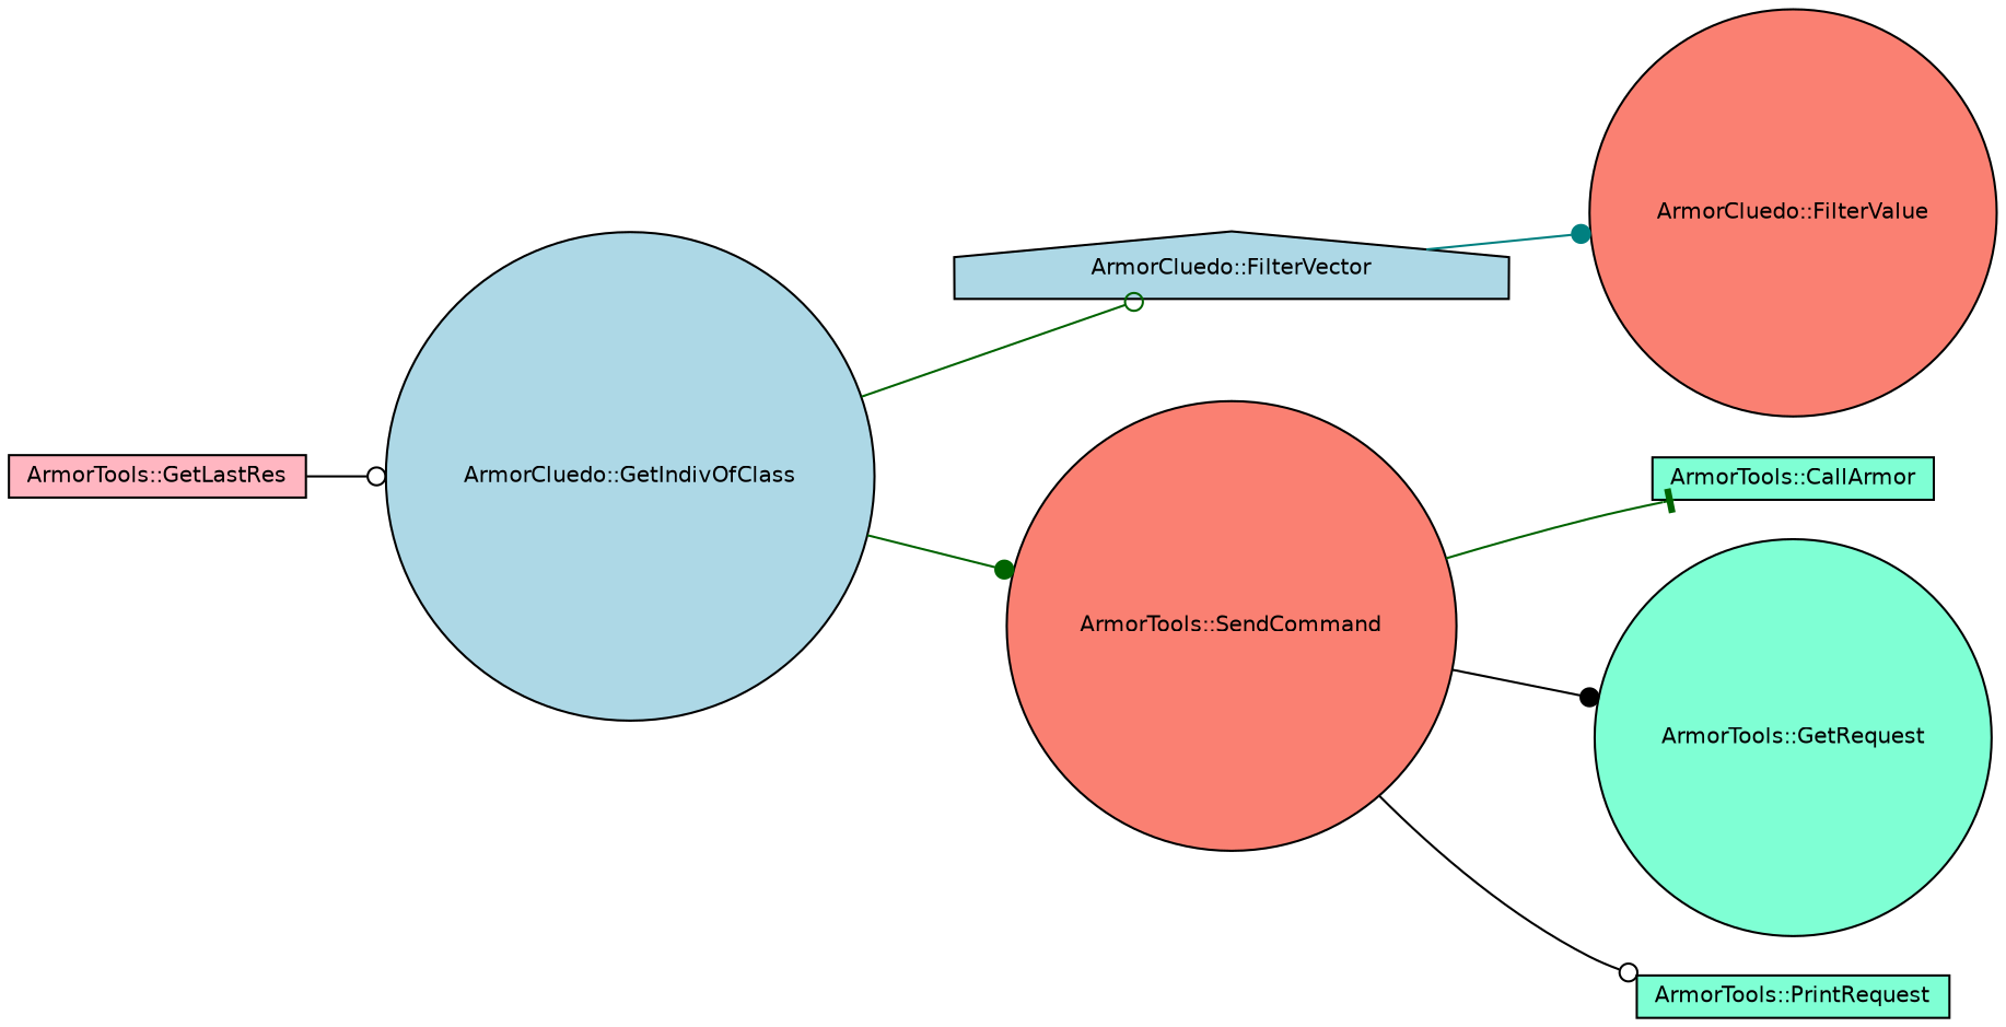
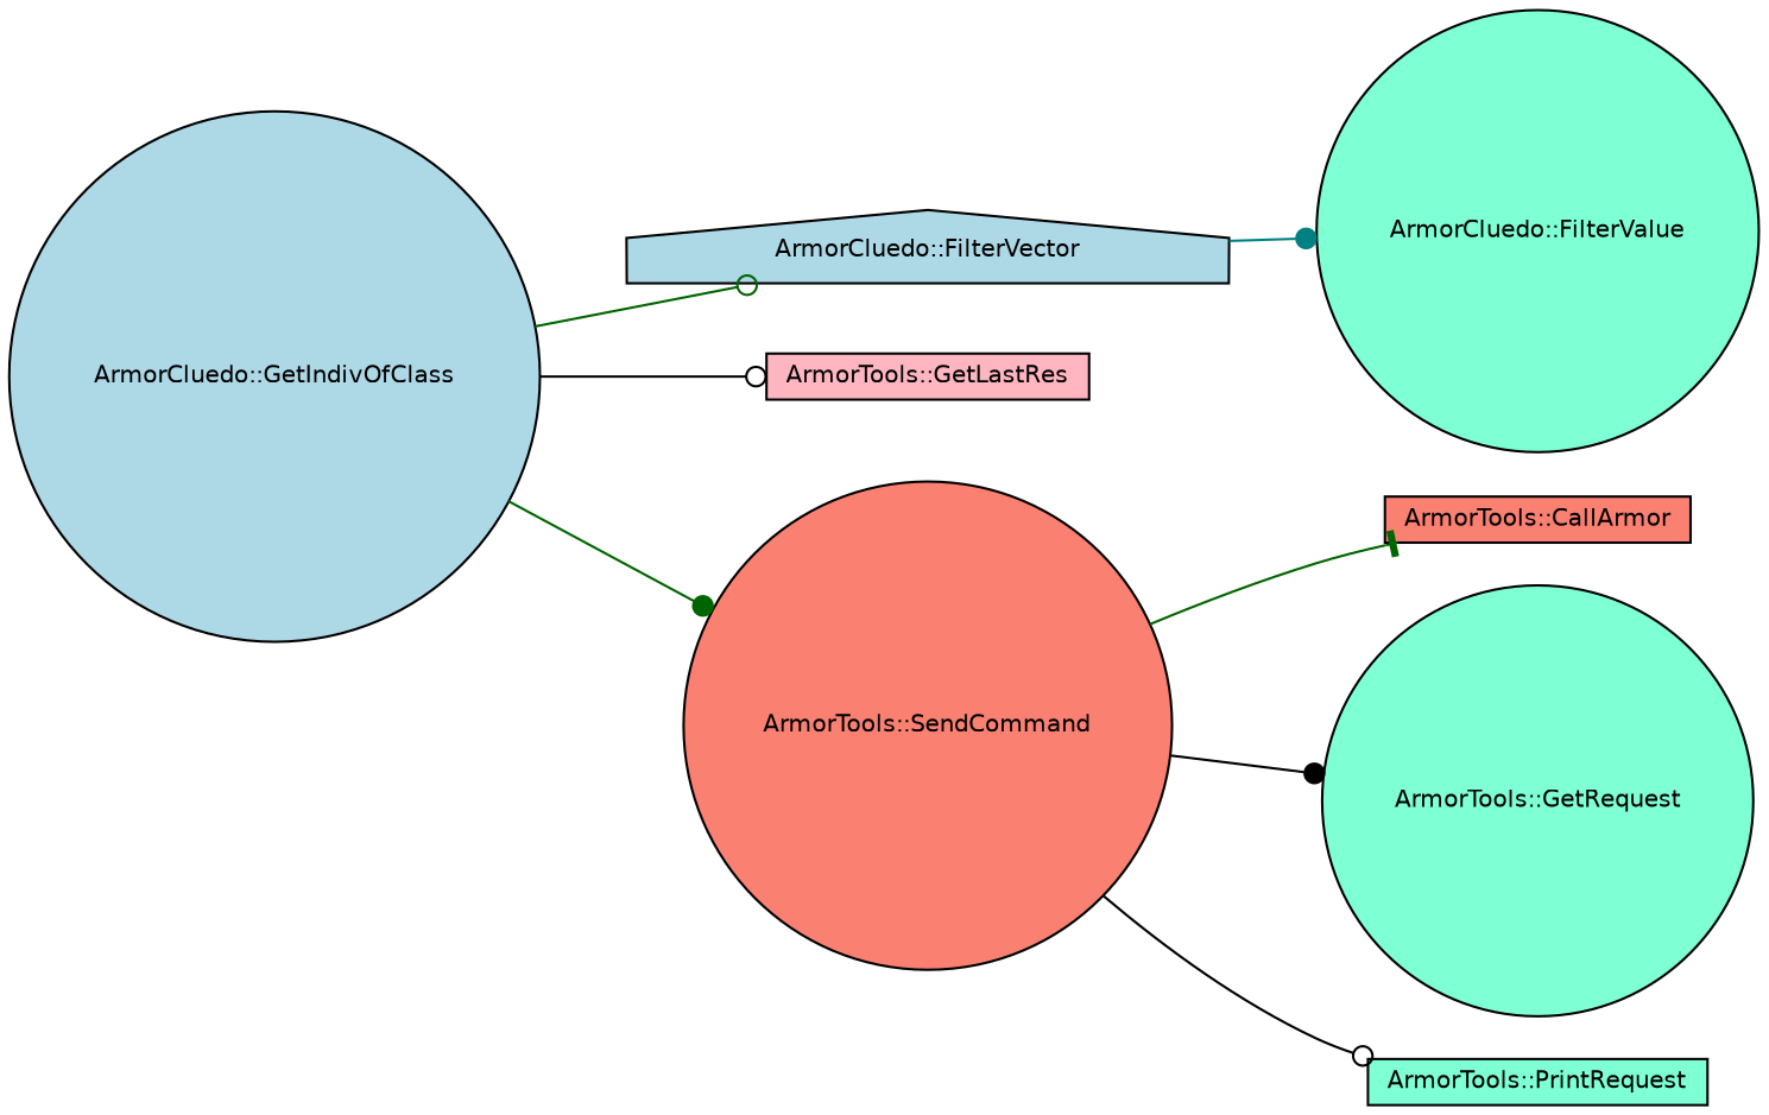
  digraph {
    rankdir=LR
    node [color=black fillcolor=aquamarine fontname=Helvetica fontsize=10 shape=circle style=filled]
    edge [arrowhead=odot color=darkgreen fontname=Helvetica fontsize=10 labelfontname=Helvetica labelfontsize=10 style=solid]
    n1 [fillcolor=lightblue fontcolor=black height=0.2 label="ArmorCluedo::GetIndivOfClass" width=0.4]
    n2 [fillcolor=lightblue height=0.2 label="ArmorCluedo::FilterVector" shape=house width=0.4]
    n3 [fillcolor=lightpink height=0.2 label="ArmorTools::GetLastRes" shape=box width=0.4]
    n4 [fillcolor=salmon height=0.2 label="ArmorTools::SendCommand" width=0.4]
-   n5 [fillcolor=salmon height=0.2 label="ArmorCluedo::FilterValue" width=0.4]
-   n6 [height=0.2 label="ArmorTools::CallArmor" shape=box width=0.4]
+   n5 [height=0.2 label="ArmorCluedo::FilterValue" width=0.4]
+   n6 [fillcolor=salmon height=0.2 label="ArmorTools::CallArmor" shape=box width=0.4]
    n7 [height=0.2 label="ArmorTools::GetRequest" width=0.4]
    n8 [height=0.2 label="ArmorTools::PrintRequest" shape=box width=0.4]
    n1 -> n2
-   n3 -> n1 [color=black]
+   n1 -> n3 [color=black]
    n1 -> n4 [arrowhead=dot]
    n2 -> n5 [arrowhead=dot color=teal]
    n4 -> n6 [arrowhead=tee]
    n4 -> n7 [arrowhead=dot color=black]
    n4 -> n8 [color=black]
  }
